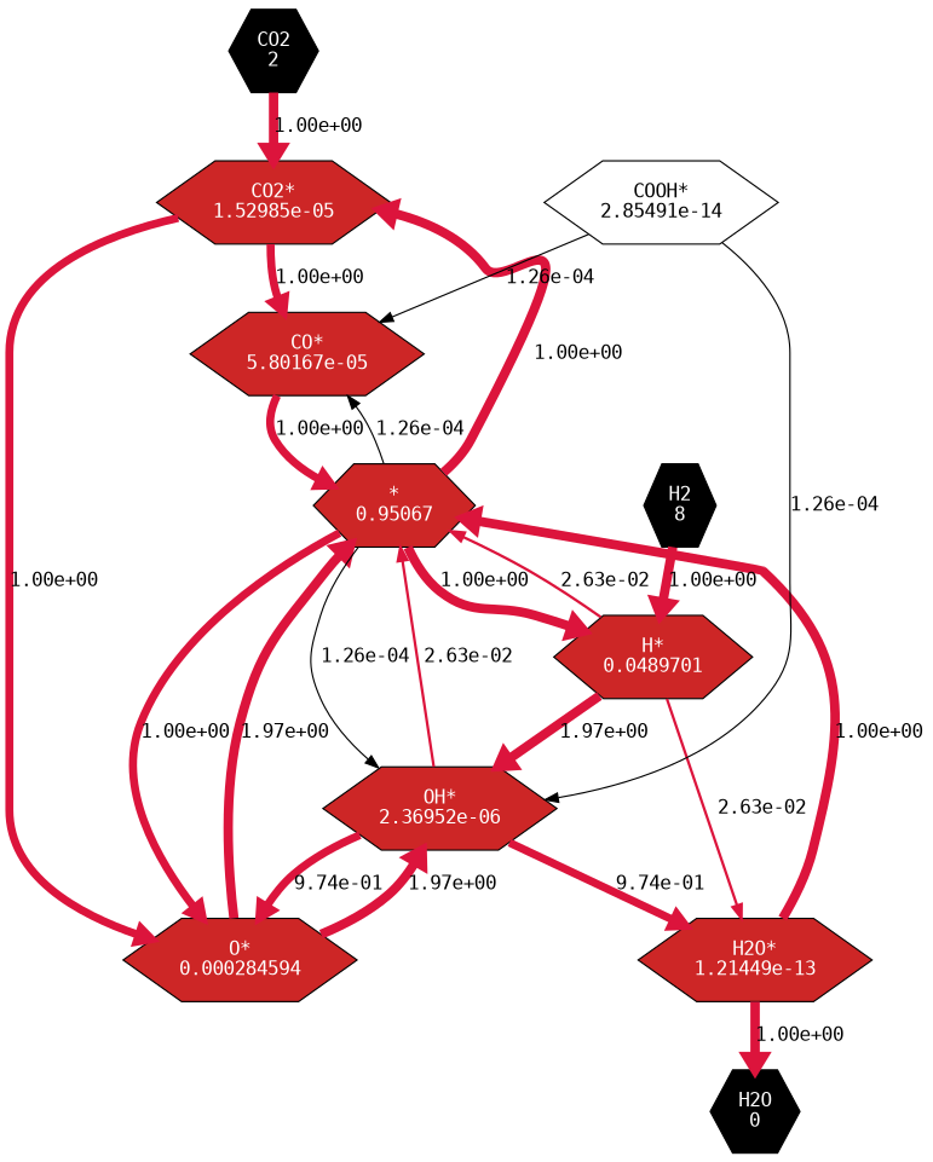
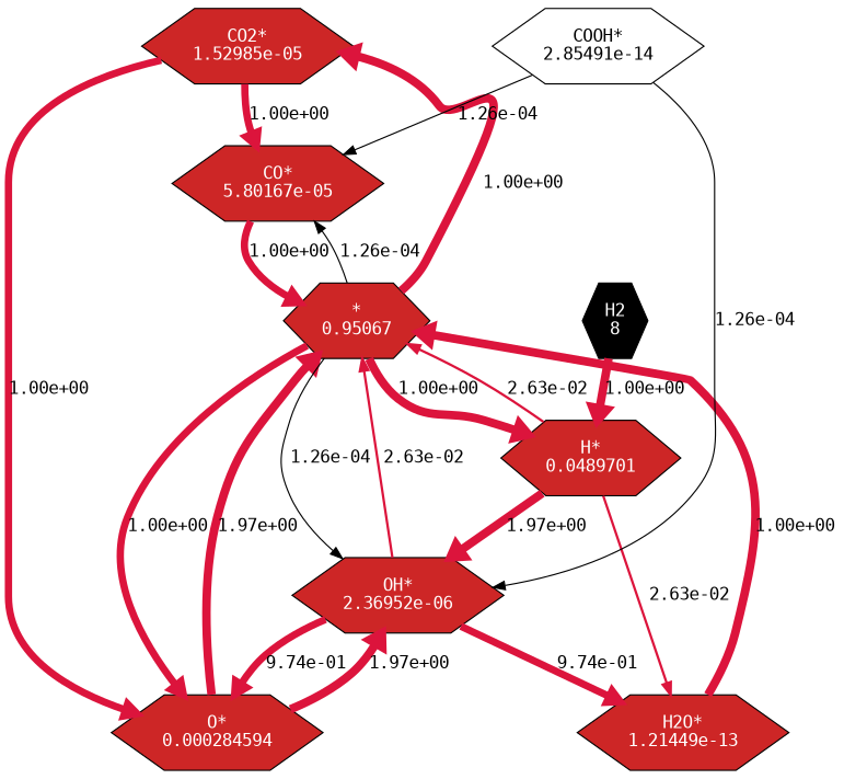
  strict digraph {
    rankdir=TB
    root=CO2
    node [fillcolor=firebrick3 fontcolor=white fontname=monospace shape=hexagon style=filled]
    edge [color=crimson fontname=monospace penwidth=7]
-   n1 [fillcolor=black label="CO2\n2"]
    n2 [label="CO2*\n1.52985e-05"]
    n3 [label="CO*\n5.80167e-05"]
    n4 [label="O*\n0.000284594"]
    n5 [label="*\n0.95067"]
    n6 [label="OH*\n2.36952e-06"]
    n7 [label="H*\n0.0489701"]
    n8 [label="H2O*\n1.21449e-13"]
    n9 [fillcolor=black label="H2\n8"]
-   n10 [fillcolor=black label="H2O\n0"]
    n11 [label="COOH*\n2.85491e-14" fillcolor="" fontcolor="" style=""]
-   n1 -> n2 [label="1.00e+00"]
    n2 -> n3 [label="1.00e+00" penwidth=6]
    n2 -> n4 [label="1.00e+00" penwidth=6]
    n3 -> n5 [label="1.00e+00" penwidth=6]
    n4 -> n5 [label="1.97e+00"]
    n4 -> n6 [label="1.97e+00"]
    n5 -> n2 [label="1.00e+00"]
    n5 -> n3 [color=black label="1.26e-04" penwidth=1]
    n5 -> n4 [label="1.00e+00" penwidth=6]
    n5 -> n6 [color=black label="1.26e-04" penwidth=1]
    n5 -> n7 [label="1.00e+00"]
    n6 -> n4 [label="9.74e-01" penwidth=6]
    n6 -> n5 [label="2.63e-02" penwidth=2]
    n6 -> n8 [label="9.74e-01" penwidth=6]
    n7 -> n5 [label="2.63e-02" penwidth=2]
    n7 -> n6 [label="1.97e+00"]
    n7 -> n8 [label="2.63e-02" penwidth=2]
    n8 -> n5 [label="1.00e+00"]
-   n8 -> n10 [label="1.00e+00"]
    n9 -> n7 [label="1.00e+00"]
    n11 -> n3 [color=black label="1.26e-04" penwidth=1]
    n11 -> n6 [color=black label="1.26e-04" penwidth=1]
  }
